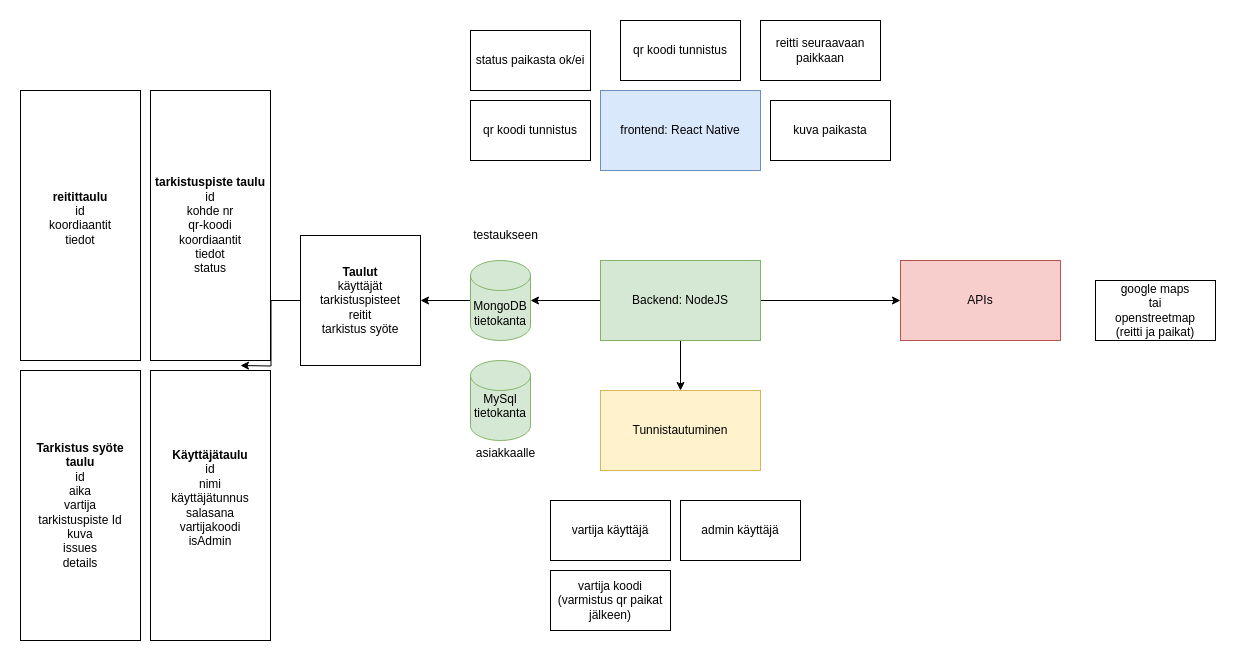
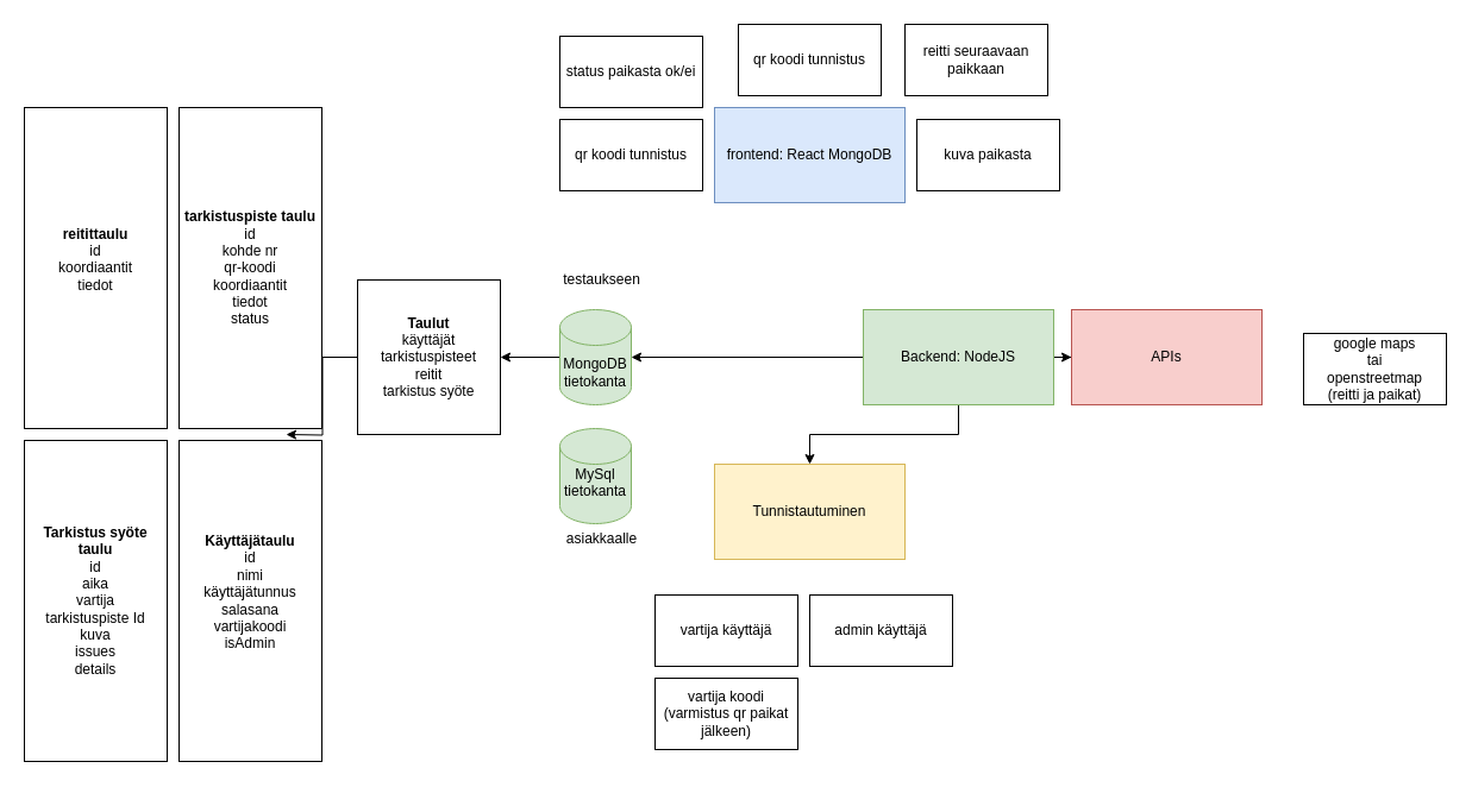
  <mxCell id="0" />
  <mxCell id="1" parent="0" />
- <mxCell id="2" value="frontend: React Native" style="rounded=0;whiteSpace=wrap;html=1;fillColor=#dae8fc;strokeColor=#6c8ebf;" parent="1" vertex="1"><mxGeometry x="600" y="90" width="160" height="80" as="geometry" /></mxCell>
+ <mxCell id="2" value="frontend: React MongoDB" style="rounded=0;whiteSpace=wrap;html=1;fillColor=#dae8fc;strokeColor=#6c8ebf;" parent="1" vertex="1"><mxGeometry x="600" y="90" width="160" height="80" as="geometry" /></mxCell>
  <mxCell id="3" style="edgeStyle=orthogonalEdgeStyle;rounded=0;orthogonalLoop=1;jettySize=auto;html=1;" parent="1" source="6" target="24" edge="1"><mxGeometry relative="1" as="geometry" /></mxCell>
  <mxCell id="4" style="edgeStyle=orthogonalEdgeStyle;rounded=0;orthogonalLoop=1;jettySize=auto;html=1;entryX=0.5;entryY=0;entryDx=0;entryDy=0;" parent="1" source="6" target="7" edge="1"><mxGeometry relative="1" as="geometry" /></mxCell>
  <mxCell id="5" style="edgeStyle=orthogonalEdgeStyle;rounded=0;orthogonalLoop=1;jettySize=auto;html=1;" parent="1" source="6" target="15" edge="1"><mxGeometry relative="1" as="geometry" /></mxCell>
- <mxCell id="6" value="Backend: NodeJS" style="rounded=0;whiteSpace=wrap;html=1;fillColor=#d5e8d4;strokeColor=#82b366;" parent="1" vertex="1"><mxGeometry x="600" y="260" width="160" height="80" as="geometry" /></mxCell>
+ <mxCell id="6" value="Backend: NodeJS" style="rounded=0;whiteSpace=wrap;html=1;fillColor=#d5e8d4;strokeColor=#82b366;" parent="1" vertex="1"><mxGeometry x="725" y="260" width="160" height="80" as="geometry" /></mxCell>
  <mxCell id="7" value="Tunnistautuminen" style="rounded=0;whiteSpace=wrap;html=1;fillColor=#fff2cc;strokeColor=#d6b656;" parent="1" vertex="1"><mxGeometry x="600" y="390" width="160" height="80" as="geometry" /></mxCell>
  <mxCell id="8" value="vartija käyttäjä" style="rounded=0;whiteSpace=wrap;html=1;" parent="1" vertex="1"><mxGeometry x="550" y="500" width="120" height="60" as="geometry" /></mxCell>
  <mxCell id="9" value="admin käyttäjä" style="rounded=0;whiteSpace=wrap;html=1;" parent="1" vertex="1"><mxGeometry x="680" y="500" width="120" height="60" as="geometry" /></mxCell>
  <mxCell id="10" value="qr koodi tunnistus" style="rounded=0;whiteSpace=wrap;html=1;" parent="1" vertex="1"><mxGeometry x="470" y="100" width="120" height="60" as="geometry" /></mxCell>
  <mxCell id="11" value="vartija koodi&lt;div&gt;(varmistus qr paikat jälkeen)&lt;/div&gt;" style="rounded=0;whiteSpace=wrap;html=1;" parent="1" vertex="1"><mxGeometry x="550" y="570" width="120" height="60" as="geometry" /></mxCell>
  <mxCell id="12" value="kuva paikasta" style="rounded=0;whiteSpace=wrap;html=1;" parent="1" vertex="1"><mxGeometry x="770" y="100" width="120" height="60" as="geometry" /></mxCell>
  <mxCell id="13" value="qr koodi tunnistus" style="rounded=0;whiteSpace=wrap;html=1;" parent="1" vertex="1"><mxGeometry x="620" y="20" width="120" height="60" as="geometry" /></mxCell>
  <mxCell id="14" style="edgeStyle=orthogonalEdgeStyle;rounded=0;orthogonalLoop=1;jettySize=auto;html=1;entryX=1;entryY=0.5;entryDx=0;entryDy=0;" parent="1" source="15" target="17" edge="1"><mxGeometry relative="1" as="geometry" /></mxCell>
  <mxCell id="15" value="MongoDB tietokanta" style="shape=cylinder3;whiteSpace=wrap;html=1;boundedLbl=1;backgroundOutline=1;size=15;fillColor=#d5e8d4;strokeColor=#82b366;" parent="1" vertex="1"><mxGeometry x="470" y="260" width="60" height="80" as="geometry" /></mxCell>
  <mxCell id="16" style="edgeStyle=orthogonalEdgeStyle;rounded=0;orthogonalLoop=1;jettySize=auto;html=1;" parent="1" source="17" edge="1"><mxGeometry relative="1" as="geometry"><mxPoint x="240" y="365" as="targetPoint" /></mxGeometry></mxCell>
  <mxCell id="17" value="&lt;div&gt;&lt;b&gt;Taulut&lt;/b&gt;&lt;/div&gt;käyttäjät&lt;div&gt;tarkistuspisteet&lt;/div&gt;&lt;div&gt;reitit&lt;/div&gt;&lt;div&gt;tarkistus syöte&lt;/div&gt;" style="rounded=0;whiteSpace=wrap;html=1;" parent="1" vertex="1"><mxGeometry x="300" y="235" width="120" height="130" as="geometry" /></mxCell>
  <mxCell id="18" value="&lt;div&gt;&lt;b&gt;Käyttäjätaulu&lt;/b&gt;&lt;/div&gt;&lt;div&gt;id&lt;/div&gt;&lt;div&gt;nimi&lt;/div&gt;&lt;div&gt;käyttäjätunnus&lt;/div&gt;&lt;div&gt;salasana&lt;/div&gt;&lt;div&gt;vartijakoodi&lt;/div&gt;&lt;div&gt;isAdmin&lt;/div&gt;&lt;div&gt;&lt;br&gt;&lt;/div&gt;" style="rounded=0;whiteSpace=wrap;html=1;" parent="1" vertex="1"><mxGeometry x="150" y="370" width="120" height="270" as="geometry" /></mxCell>
  <mxCell id="19" value="&lt;div&gt;&lt;b&gt;tarkistuspiste taulu&lt;/b&gt;&lt;/div&gt;&lt;div&gt;id&lt;/div&gt;&lt;div&gt;kohde nr&lt;/div&gt;&lt;div&gt;qr-koodi&lt;/div&gt;&lt;div&gt;koordiaantit&lt;/div&gt;&lt;div&gt;tiedot&lt;/div&gt;&lt;div&gt;status&lt;/div&gt;" style="rounded=0;whiteSpace=wrap;html=1;" parent="1" vertex="1"><mxGeometry x="150" y="90" width="120" height="270" as="geometry" /></mxCell>
  <mxCell id="20" value="&lt;div&gt;&lt;b&gt;Tarkistus syöte taulu&lt;/b&gt;&lt;/div&gt;&lt;div&gt;id&lt;/div&gt;&lt;div&gt;aika&lt;/div&gt;&lt;div&gt;vartija&lt;/div&gt;&lt;div&gt;tarkistuspiste Id&lt;/div&gt;&lt;div&gt;kuva&lt;/div&gt;&lt;div&gt;issues&lt;/div&gt;&lt;div&gt;details&lt;/div&gt;" style="rounded=0;whiteSpace=wrap;html=1;" parent="1" vertex="1"><mxGeometry x="20" y="370" width="120" height="270" as="geometry" /></mxCell>
  <mxCell id="21" value="&lt;div&gt;&lt;b&gt;reitittaulu&lt;/b&gt;&lt;/div&gt;&lt;div&gt;id&lt;/div&gt;&lt;div&gt;&lt;span style=&quot;background-color: initial;&quot;&gt;koordiaantit&lt;/span&gt;&lt;br&gt;&lt;/div&gt;&lt;div&gt;tiedot&lt;/div&gt;&lt;div&gt;&lt;br&gt;&lt;/div&gt;" style="rounded=0;whiteSpace=wrap;html=1;" parent="1" vertex="1"><mxGeometry x="20" y="90" width="120" height="270" as="geometry" /></mxCell>
  <mxCell id="22" value="status paikasta ok/ei" style="rounded=0;whiteSpace=wrap;html=1;" parent="1" vertex="1"><mxGeometry x="470" y="30" width="120" height="60" as="geometry" /></mxCell>
  <mxCell id="23" value="reitti seuraavaan paikkaan" style="rounded=0;whiteSpace=wrap;html=1;" parent="1" vertex="1"><mxGeometry x="760" y="20" width="120" height="60" as="geometry" /></mxCell>
  <mxCell id="24" value="APIs" style="rounded=0;whiteSpace=wrap;html=1;fillColor=#f8cecc;strokeColor=#b85450;" parent="1" vertex="1"><mxGeometry x="900" y="260" width="160" height="80" as="geometry" /></mxCell>
  <mxCell id="25" value="google maps&lt;div&gt;tai&lt;/div&gt;&lt;div&gt;openstreetmap&lt;br&gt;&lt;div&gt;(reitti ja paikat)&lt;/div&gt;&lt;/div&gt;" style="rounded=0;whiteSpace=wrap;html=1;" parent="1" vertex="1"><mxGeometry x="1095" y="280" width="120" height="60" as="geometry" /></mxCell>
  <mxCell id="26" value="MySql&lt;div&gt;tietokanta&lt;/div&gt;&lt;div&gt;&lt;br&gt;&lt;/div&gt;" style="shape=cylinder3;whiteSpace=wrap;html=1;boundedLbl=1;backgroundOutline=1;size=15;fillColor=#d5e8d4;strokeColor=#82b366;" parent="1" vertex="1"><mxGeometry x="470" y="360" width="60" height="80" as="geometry" /></mxCell>
  <mxCell id="27" value="testaukseen" style="text;html=1;align=center;verticalAlign=middle;resizable=0;points=[];autosize=1;strokeColor=none;fillColor=none;" parent="1" vertex="1"><mxGeometry x="460" y="220" width="90" height="30" as="geometry" /></mxCell>
  <mxCell id="28" value="&lt;span style=&quot;text-wrap: wrap;&quot;&gt;asiakkaalle&lt;/span&gt;&lt;div&gt;&lt;span style=&quot;text-wrap: wrap;&quot;&gt;&lt;br&gt;&lt;/span&gt;&lt;/div&gt;" style="text;html=1;align=center;verticalAlign=middle;resizable=0;points=[];autosize=1;strokeColor=none;fillColor=none;" parent="1" vertex="1"><mxGeometry x="465" y="440" width="80" height="40" as="geometry" /></mxCell>
